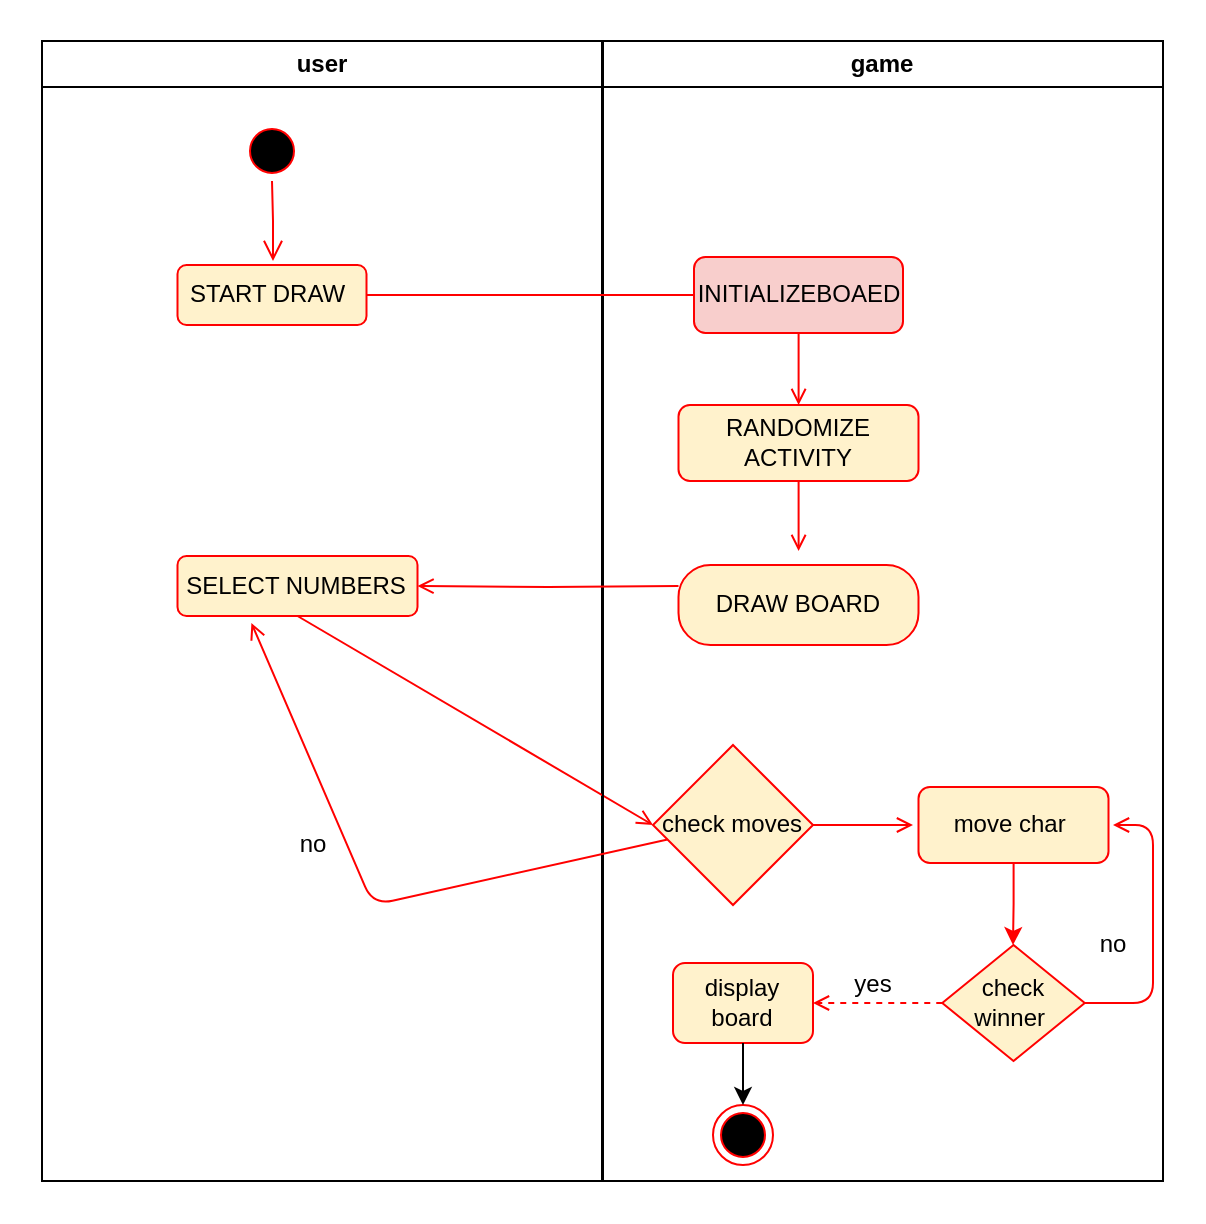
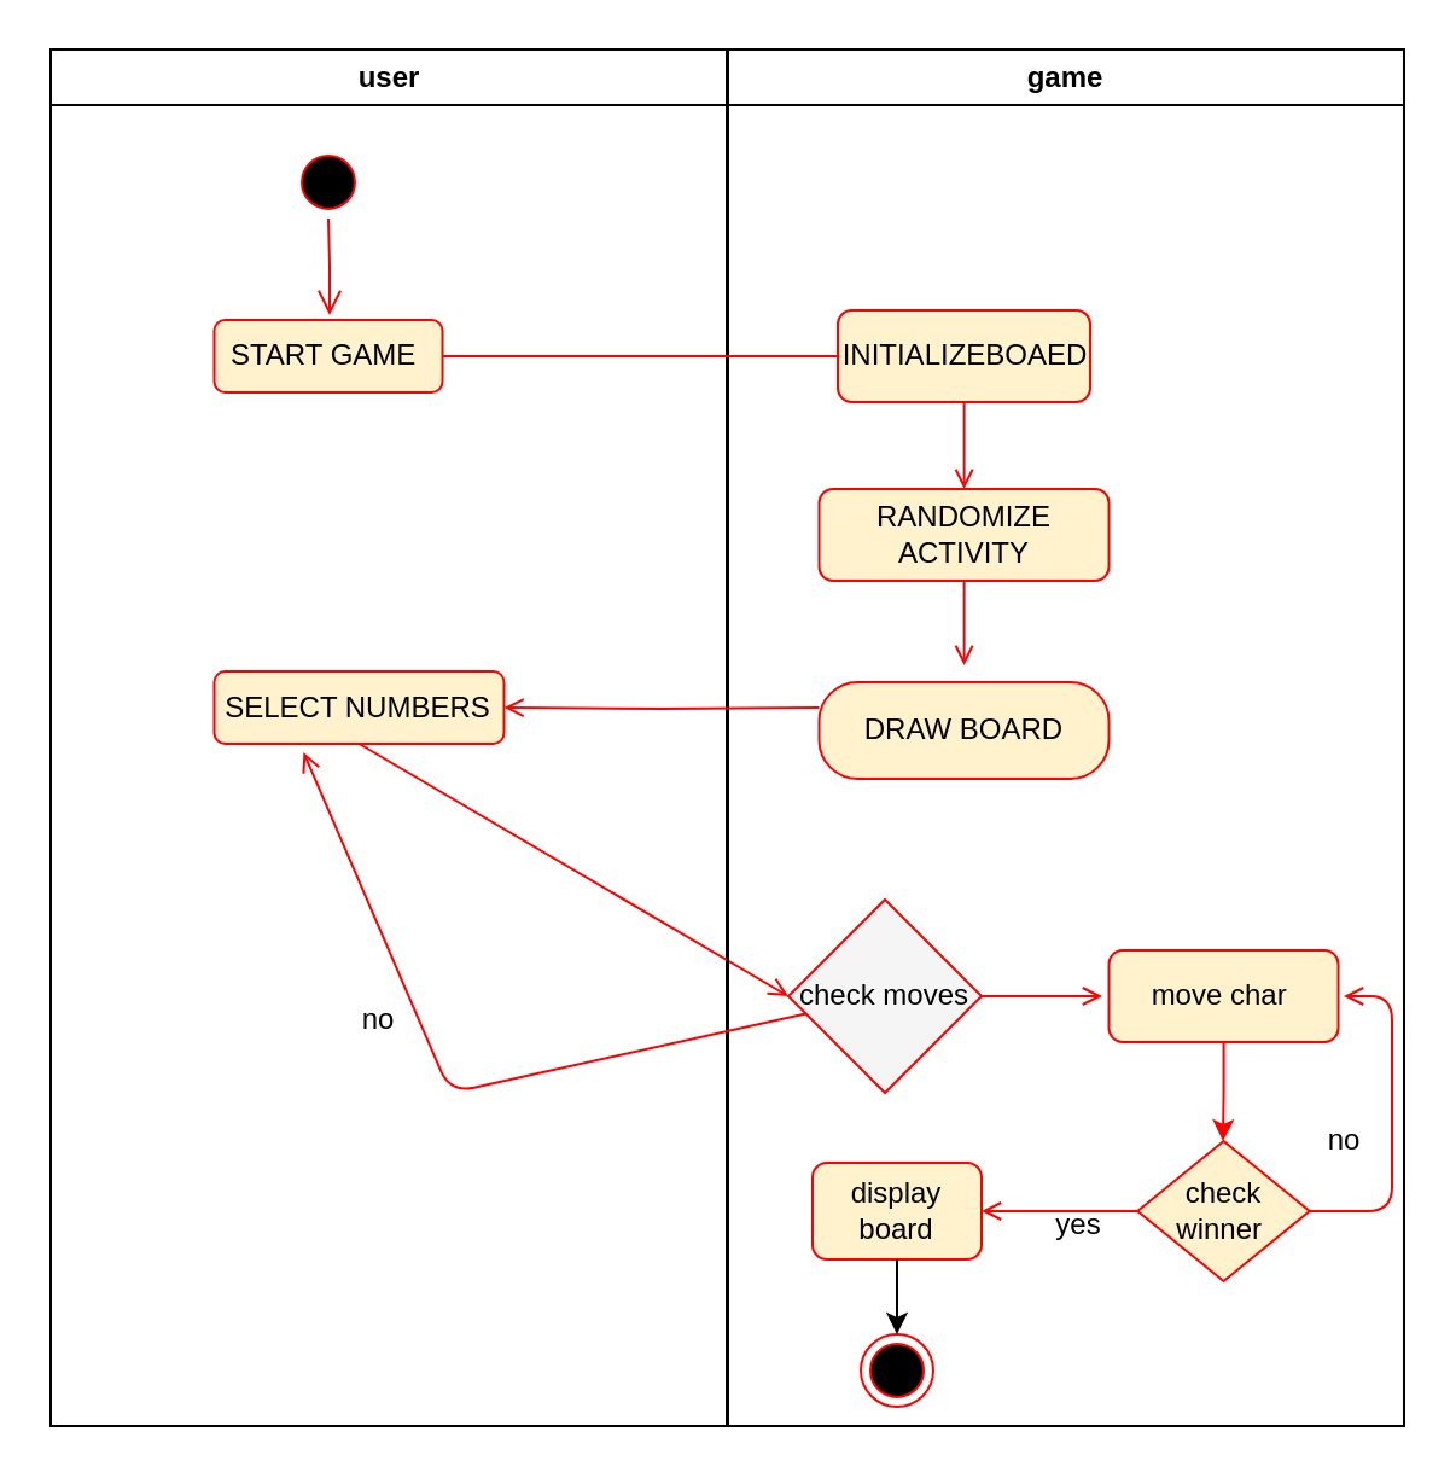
  <mxCell id="0" />
  <mxCell id="1" parent="0" />
  <mxCell id="2" value="user" style="swimlane;whiteSpace=wrap;" parent="1" vertex="1"><mxGeometry x="20.5" y="20" width="280" height="570" as="geometry" /></mxCell>
  <mxCell id="3" value="" style="ellipse;shape=startState;fillColor=#000000;strokeColor=#ff0000;" parent="2" vertex="1"><mxGeometry x="100" y="40" width="30" height="30" as="geometry" /></mxCell>
  <mxCell id="4" value="" style="edgeStyle=elbowEdgeStyle;elbow=horizontal;verticalAlign=bottom;endArrow=open;endSize=8;strokeColor=#FF0000;endFill=1;rounded=0" parent="2" source="3" edge="1"><mxGeometry x="100" y="40" as="geometry"><mxPoint x="115.5" y="110" as="targetPoint" /></mxGeometry></mxCell>
- <mxCell id="5" value="START DRAW&amp;nbsp;" style="rounded=1;whiteSpace=wrap;html=1;fillColor=#fff2cc;strokeColor=#FF0000;" vertex="1" parent="2"><mxGeometry x="67.75" y="112" width="94.5" height="30" as="geometry" /></mxCell>
+ <mxCell id="5" value="START GAME&amp;nbsp;" style="rounded=1;whiteSpace=wrap;html=1;fillColor=#fff2cc;strokeColor=#FF0000;" vertex="1" parent="2"><mxGeometry x="67.75" y="112" width="94.5" height="30" as="geometry" /></mxCell>
  <mxCell id="6" value="SELECT NUMBERS" style="whiteSpace=wrap;html=1;rounded=1;fillColor=#fff2cc;strokeColor=#FF0000;" vertex="1" parent="2"><mxGeometry x="67.75" y="257.5" width="120" height="30" as="geometry" /></mxCell>
  <mxCell id="7" value="" style="endArrow=open;html=1;exitX=0.5;exitY=1;exitDx=0;exitDy=0;strokeColor=#FF0000;endFill=0;" edge="1" parent="2" source="6"><mxGeometry width="50" height="50" relative="1" as="geometry"><mxPoint x="125.5" y="432" as="sourcePoint" /><mxPoint x="305.5" y="392" as="targetPoint" /><Array as="points" /></mxGeometry></mxCell>
  <mxCell id="8" value="game" style="swimlane;whiteSpace=wrap;" parent="1" vertex="1"><mxGeometry x="301" y="20" width="280" height="570" as="geometry" /></mxCell>
- <mxCell id="9" value="INITIALIZEBOAED" style="rounded=1;whiteSpace=wrap;html=1;fillColor=#f8cecc;strokeColor=#FF0000;" vertex="1" parent="8"><mxGeometry x="45.5" y="108" width="104.5" height="38" as="geometry" /></mxCell>
+ <mxCell id="9" value="INITIALIZEBOAED" style="rounded=1;whiteSpace=wrap;html=1;fillColor=#fff2cc;strokeColor=#FF0000;" vertex="1" parent="8"><mxGeometry x="45.5" y="108" width="104.5" height="38" as="geometry" /></mxCell>
  <mxCell id="10" value="RANDOMIZE ACTIVITY" style="whiteSpace=wrap;html=1;rounded=1;fillColor=#fff2cc;strokeColor=#FF0000;" vertex="1" parent="8"><mxGeometry x="37.75" y="182" width="120" height="38" as="geometry" /></mxCell>
  <mxCell id="11" value="" style="edgeStyle=orthogonalEdgeStyle;rounded=0;orthogonalLoop=1;jettySize=auto;html=1;strokeColor=#FF0000;endArrow=open;endFill=0;" edge="1" parent="8" source="9" target="10"><mxGeometry relative="1" as="geometry" /></mxCell>
  <mxCell id="12" value="" style="edgeStyle=orthogonalEdgeStyle;rounded=0;orthogonalLoop=1;jettySize=auto;html=1;strokeColor=#FF0000;endArrow=open;endFill=0;" edge="1" parent="8" source="10"><mxGeometry relative="1" as="geometry"><mxPoint x="97.8" y="255" as="targetPoint" /></mxGeometry></mxCell>
- <mxCell id="13" value="check moves" style="rhombus;whiteSpace=wrap;html=1;fillColor=#fff2cc;strokeColor=#FF0000;" vertex="1" parent="8"><mxGeometry x="25" y="352" width="80" height="80" as="geometry" /></mxCell>
+ <mxCell id="13" value="check moves" style="rhombus;whiteSpace=wrap;html=1;fillColor=#f5f5f5;strokeColor=#FF0000;" vertex="1" parent="8"><mxGeometry x="25" y="352" width="80" height="80" as="geometry" /></mxCell>
  <mxCell id="14" value="move char&amp;nbsp;" style="rounded=1;whiteSpace=wrap;html=1;fillColor=#fff2cc;strokeColor=#FF0000;" vertex="1" parent="8"><mxGeometry x="157.75" y="373" width="95" height="38" as="geometry" /></mxCell>
  <mxCell id="15" value="" style="endArrow=open;html=1;exitX=1;exitY=0.5;exitDx=0;exitDy=0;strokeColor=#FF0000;endFill=0;" edge="1" parent="8" source="13"><mxGeometry width="50" height="50" relative="1" as="geometry"><mxPoint x="65" y="522" as="sourcePoint" /><mxPoint x="155" y="392" as="targetPoint" /></mxGeometry></mxCell>
  <mxCell id="16" value="" style="edgeStyle=orthogonalEdgeStyle;rounded=0;orthogonalLoop=1;jettySize=auto;html=1;strokeColor=#FF0000;" edge="1" parent="8" source="14"><mxGeometry relative="1" as="geometry"><mxPoint x="205" y="452" as="targetPoint" /></mxGeometry></mxCell>
  <mxCell id="17" value="check winner&amp;nbsp;" style="rhombus;whiteSpace=wrap;html=1;fillColor=#fff2cc;strokeColor=#FF0000;" vertex="1" parent="8"><mxGeometry x="169.63" y="452" width="71.25" height="58" as="geometry" /></mxCell>
  <mxCell id="18" value="display board" style="rounded=1;whiteSpace=wrap;html=1;fillColor=#fff2cc;strokeColor=#FF0000;" vertex="1" parent="8"><mxGeometry x="35" y="461" width="70" height="40" as="geometry" /></mxCell>
- <mxCell id="19" value="" style="endArrow=open;html=1;exitX=0;exitY=0.5;exitDx=0;exitDy=0;entryX=1;entryY=0.5;entryDx=0;entryDy=0;strokeColor=#FF0000;endFill=0;dashed=1;" edge="1" parent="8" source="17" target="18"><mxGeometry width="50" height="50" relative="1" as="geometry"><mxPoint x="85" y="512" as="sourcePoint" /><mxPoint x="135" y="462" as="targetPoint" /></mxGeometry></mxCell>
+ <mxCell id="19" value="" style="endArrow=open;html=1;exitX=0;exitY=0.5;exitDx=0;exitDy=0;entryX=1;entryY=0.5;entryDx=0;entryDy=0;strokeColor=#FF0000;endFill=0;" edge="1" parent="8" source="17" target="18"><mxGeometry width="50" height="50" relative="1" as="geometry"><mxPoint x="85" y="512" as="sourcePoint" /><mxPoint x="135" y="462" as="targetPoint" /></mxGeometry></mxCell>
  <mxCell id="20" value="" style="endArrow=open;html=1;exitX=1;exitY=0.5;exitDx=0;exitDy=0;strokeColor=#FF0000;endFill=0;" edge="1" parent="8" source="17"><mxGeometry width="50" height="50" relative="1" as="geometry"><mxPoint x="235" y="492" as="sourcePoint" /><mxPoint x="255" y="392" as="targetPoint" /><Array as="points"><mxPoint x="275" y="481" /><mxPoint x="275" y="392" /></Array></mxGeometry></mxCell>
  <mxCell id="21" value="" style="ellipse;html=1;shape=endState;fillColor=#000000;strokeColor=#ff0000;" vertex="1" parent="8"><mxGeometry x="55" y="532" width="30" height="30" as="geometry" /></mxCell>
  <mxCell id="22" value="" style="endArrow=classic;html=1;entryX=0.5;entryY=0;entryDx=0;entryDy=0;exitX=0.5;exitY=1;exitDx=0;exitDy=0;" edge="1" parent="8" source="18" target="21"><mxGeometry width="50" height="50" relative="1" as="geometry"><mxPoint x="425" y="282" as="sourcePoint" /><mxPoint x="475" y="232" as="targetPoint" /></mxGeometry></mxCell>
  <mxCell id="23" value="DRAW BOARD" style="rounded=1;whiteSpace=wrap;html=1;arcSize=40;fillColor=#fff2cc;strokeColor=#FF0000;" vertex="1" parent="8"><mxGeometry x="37.75" y="262" width="120" height="40" as="geometry" /></mxCell>
  <mxCell id="24" value="" style="endArrow=none;html=1;exitX=1;exitY=0.5;exitDx=0;exitDy=0;entryX=0;entryY=0.5;entryDx=0;entryDy=0;strokeColor=#FF0000;endFill=0;" edge="1" parent="1" source="5" target="9"><mxGeometry width="50" height="50" relative="1" as="geometry"><mxPoint x="226" y="172" as="sourcePoint" /><mxPoint x="276" y="122" as="targetPoint" /></mxGeometry></mxCell>
  <mxCell id="25" value="" style="edgeStyle=orthogonalEdgeStyle;rounded=0;orthogonalLoop=1;jettySize=auto;html=1;strokeColor=#FF0000;endArrow=open;endFill=0;" edge="1" parent="1" target="6"><mxGeometry relative="1" as="geometry"><mxPoint x="338.75" y="292.5" as="sourcePoint" /></mxGeometry></mxCell>
  <mxCell id="26" value="" style="endArrow=open;html=1;entryX=0.308;entryY=1.117;entryDx=0;entryDy=0;entryPerimeter=0;strokeColor=#FF0000;endFill=0;" edge="1" parent="1" source="13" target="6"><mxGeometry width="50" height="50" relative="1" as="geometry"><mxPoint x="206" y="472" as="sourcePoint" /><mxPoint x="166" y="415" as="targetPoint" /><Array as="points"><mxPoint x="186" y="452" /></Array></mxGeometry></mxCell>
  <mxCell id="27" value="no" style="text;html=1;align=center;verticalAlign=middle;resizable=0;points=[];autosize=1;" vertex="1" parent="1"><mxGeometry x="141" y="412" width="30" height="20" as="geometry" /></mxCell>
- <mxCell id="28" value="yes" style="text;html=1;align=center;verticalAlign=middle;resizable=0;points=[];autosize=1;" vertex="1" parent="1"><mxGeometry x="421" y="482" width="30" height="20" as="geometry" /></mxCell>
+ <mxCell id="28" value="yes" style="text;html=1;align=center;verticalAlign=middle;resizable=0;points=[];autosize=1;" vertex="1" parent="1"><mxGeometry x="431" y="497" width="30" height="20" as="geometry" /></mxCell>
  <mxCell id="29" value="no" style="text;html=1;align=center;verticalAlign=middle;resizable=0;points=[];autosize=1;" vertex="1" parent="1"><mxGeometry x="541" y="462" width="30" height="20" as="geometry" /></mxCell>
